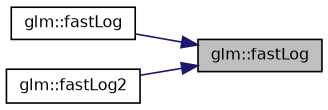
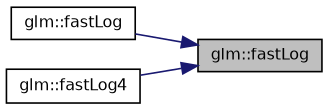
  digraph {
    rankdir=RL
    node [color=black fillcolor=white fontname=Helvetica fontsize=10 shape=record style=filled]
    edge [color=midnightblue dir=back fontname=Helvetica fontsize=10 labelfontname=Helvetica labelfontsize=10 style=solid]
    n1 [fillcolor=grey75 fontcolor=black height=0.2 label="glm::fastLog" width=0.4]
    n2 [height=0.2 label="glm::fastLog" width=0.4]
-   n3 [height=0.2 label="glm::fastLog2" width=0.4]
+   n3 [height=0.2 label="glm::fastLog4" width=0.4]
    n1 -> n2
    n1 -> n3
  }
